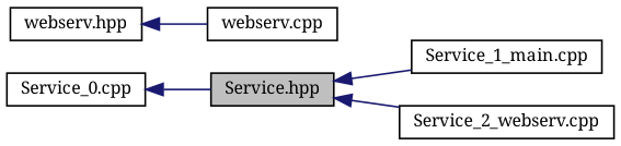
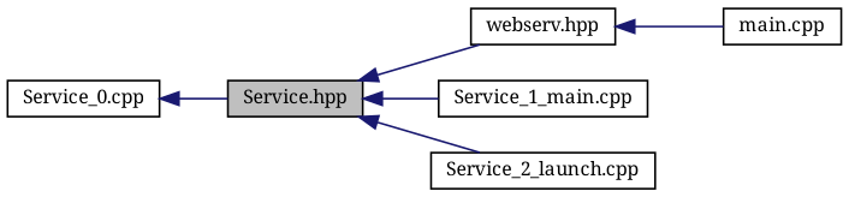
  digraph {
    fontname="Noto Serif"
    rankdir=LR
    node [color=black fillcolor=white fontname="Noto Serif" fontsize=10 shape=record style=filled]
    edge [color=midnightblue dir=back fontname="Noto Serif" fontsize=10 labelfontname=Helvetica labelfontsize=10 style=solid]
    n1 [fillcolor=grey75 fontcolor=black height=0.2 label="Service.hpp" width=0.4]
    n2 [height=0.2 label="webserv.hpp" width=0.4]
    n3 [height=0.2 label="Service_1_main.cpp" width=0.4]
-   n4 [height=0.2 label="Service_2_webserv.cpp" width=0.4]
-   n5 [height=0.2 label="webserv.cpp" width=0.4]
+   n4 [height=0.2 label="Service_2_launch.cpp" width=0.4]
+   n5 [height=0.2 label="main.cpp" width=0.4]
    n6 [height=0.2 label="Service_0.cpp" width=0.4]
+   n1 -> n2
    n1 -> n3
    n1 -> n4
    n2 -> n5
    n6 -> n1
  }
